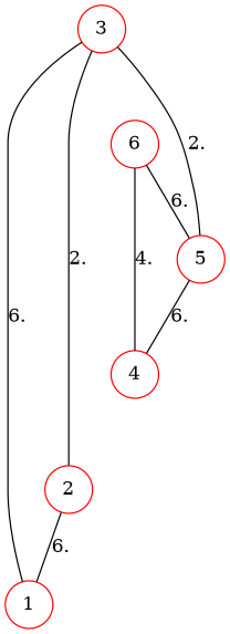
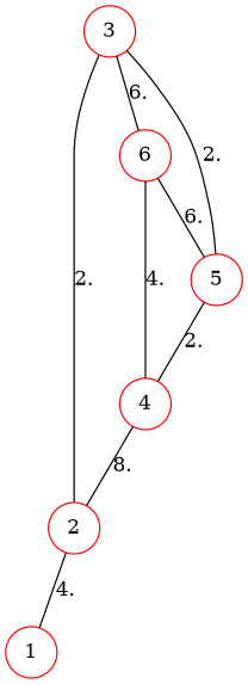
  graph {
    node [color="#FF0000" shape=circle]
    n1 [label=1]
    n2 [label=2]
    n3 [label=3]
    n4 [label=4]
    n5 [label=5]
    n6 [label=6]
-   n2 -- n1 [label=6.]
-   n3 -- n1 [label=6.]
+   n2 -- n1 [label=4.]
+   n3 -- n6 [label=6.]
    n3 -- n2 [label=2.]
+   n4 -- n2 [label=8.]
    n5 -- n3 [label=2.]
-   n5 -- n4 [label=6.]
+   n5 -- n4 [label=2.]
    n6 -- n4 [label=4.]
    n6 -- n5 [label=6.]
  }
